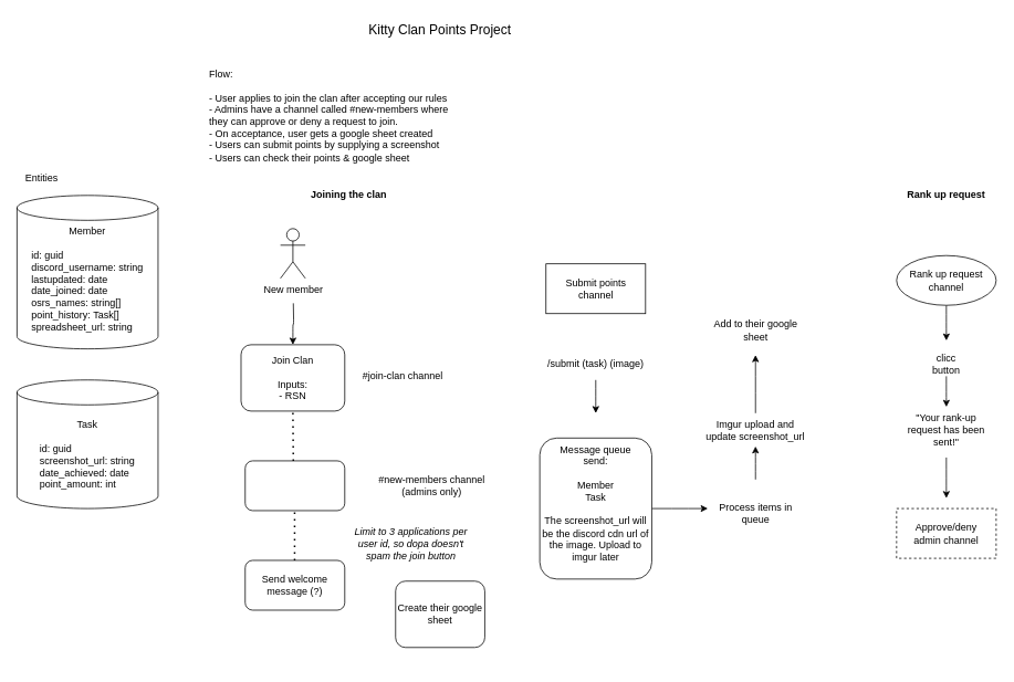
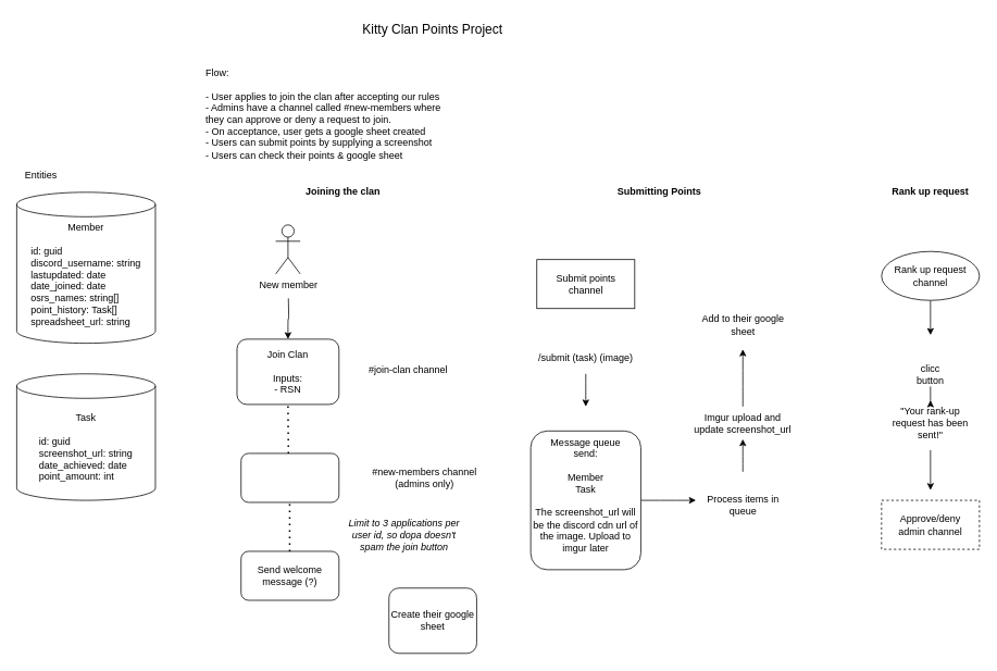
  <mxCell id="0" />
  <mxCell id="1" parent="0" />
  <mxCell id="2" value="Kitty Clan Points Project" style="text;html=1;align=center;verticalAlign=middle;whiteSpace=wrap;rounded=1;strokeWidth=1;fontSize=16;" vertex="1" parent="1"><mxGeometry x="350" y="20" width="360" height="30" as="geometry" /></mxCell>
  <mxCell id="3" value="Flow:&lt;div&gt;&lt;br&gt;&lt;/div&gt;&lt;div&gt;- User applies to join the clan after accepting our rules&lt;/div&gt;&lt;div&gt;- Admins have a channel called #new-members where they can approve or deny a request to join.&lt;/div&gt;&lt;div&gt;- On acceptance, user gets a google sheet created&lt;/div&gt;&lt;div&gt;- Users can submit points by supplying a screenshot&lt;/div&gt;&lt;div&gt;- Users can check their points &amp;amp; google sheet&lt;/div&gt;" style="text;html=1;align=left;verticalAlign=top;whiteSpace=wrap;rounded=1;" vertex="1" parent="1"><mxGeometry x="250" y="75" width="310" height="140" as="geometry" /></mxCell>
  <mxCell id="4" style="edgeStyle=orthogonalEdgeStyle;rounded=1;orthogonalLoop=1;jettySize=auto;html=1;entryX=0.5;entryY=0;entryDx=0;entryDy=0;" edge="1" parent="1" target="6"><mxGeometry relative="1" as="geometry"><mxPoint x="353" y="365" as="sourcePoint" /></mxGeometry></mxCell>
  <mxCell id="5" value="New member" style="shape=umlActor;verticalLabelPosition=bottom;verticalAlign=top;html=1;outlineConnect=0;rounded=1;" vertex="1" parent="1"><mxGeometry x="337.5" y="275" width="30" height="60" as="geometry" /></mxCell>
  <mxCell id="6" value="Join Clan&lt;div&gt;&lt;br&gt;&lt;div&gt;Inputs:&lt;/div&gt;&lt;div&gt;- RSN&lt;/div&gt;&lt;/div&gt;" style="rounded=1;whiteSpace=wrap;html=1;" vertex="1" parent="1"><mxGeometry x="290" y="415" width="125" height="80" as="geometry" /></mxCell>
  <mxCell id="7" value="" style="endArrow=none;dashed=1;html=1;dashPattern=1 3;strokeWidth=2;rounded=1;entryX=0.5;entryY=1;entryDx=0;entryDy=0;" edge="1" parent="1" target="6"><mxGeometry width="50" height="50" relative="1" as="geometry"><mxPoint x="353" y="555" as="sourcePoint" /><mxPoint x="365" y="615" as="targetPoint" /></mxGeometry></mxCell>
  <mxCell id="8" value="" style="rounded=1;whiteSpace=wrap;html=1;" vertex="1" parent="1"><mxGeometry x="295" y="555" width="120" height="60" as="geometry" /></mxCell>
- <mxCell id="9" value="#join-clan channel" style="text;html=1;align=center;verticalAlign=middle;whiteSpace=wrap;rounded=1;" vertex="1" parent="1"><mxGeometry x="425" y="440" width="120" height="25" as="geometry" /></mxCell>
+ <mxCell id="9" value="#join-clan channel" style="text;html=1;align=center;verticalAlign=middle;whiteSpace=wrap;rounded=1;" vertex="1" parent="1"><mxGeometry x="440" y="440" width="120" height="25" as="geometry" /></mxCell>
  <mxCell id="10" value="#new-members channel (admins only)" style="text;html=1;align=center;verticalAlign=middle;whiteSpace=wrap;rounded=1;" vertex="1" parent="1"><mxGeometry x="445" y="575" width="150" height="20" as="geometry" /></mxCell>
  <mxCell id="11" value="Limit to 3 applications per user id, so dopa doesn't spam the join button" style="text;html=1;align=center;verticalAlign=middle;whiteSpace=wrap;rounded=1;fontStyle=2;" vertex="1" parent="1"><mxGeometry x="415" y="625" width="160" height="60" as="geometry" /></mxCell>
  <mxCell id="12" value="Member&lt;div&gt;&lt;br&gt;&lt;/div&gt;&lt;div style=&quot;text-align: left;&quot;&gt;id: guid&lt;/div&gt;&lt;div style=&quot;text-align: left;&quot;&gt;discord_username: string&lt;/div&gt;&lt;div style=&quot;text-align: left;&quot;&gt;lastupdated: date&lt;/div&gt;&lt;div style=&quot;text-align: left;&quot;&gt;date_joined: date&lt;/div&gt;&lt;div style=&quot;text-align: left;&quot;&gt;osrs_names: string[]&lt;/div&gt;&lt;div style=&quot;text-align: left;&quot;&gt;point_history: Task[]&lt;/div&gt;&lt;div style=&quot;text-align: left;&quot;&gt;spreadsheet_url: string&lt;/div&gt;" style="shape=cylinder3;whiteSpace=wrap;html=1;boundedLbl=1;backgroundOutline=1;size=15;verticalAlign=top;fontSize=12;rounded=1;" vertex="1" parent="1"><mxGeometry x="20" y="235" width="170" height="185" as="geometry" /></mxCell>
  <mxCell id="13" value="Entities" style="text;html=1;align=center;verticalAlign=middle;whiteSpace=wrap;rounded=1;" vertex="1" parent="1"><mxGeometry x="20" y="200" width="60" height="30" as="geometry" /></mxCell>
  <mxCell id="14" value="Task&lt;br&gt;&lt;div&gt;&lt;br&gt;&lt;/div&gt;&lt;div style=&quot;text-align: left;&quot;&gt;id: guid&lt;/div&gt;&lt;div style=&quot;text-align: left;&quot;&gt;screenshot_url: string&lt;/div&gt;&lt;div style=&quot;text-align: left;&quot;&gt;date_achieved: date&lt;/div&gt;&lt;div style=&quot;text-align: left;&quot;&gt;point_amount: int&lt;/div&gt;" style="shape=cylinder3;whiteSpace=wrap;html=1;boundedLbl=1;backgroundOutline=1;size=15;rounded=1;" vertex="1" parent="1"><mxGeometry x="20" y="457.5" width="170" height="155" as="geometry" /></mxCell>
  <mxCell id="15" value="Send welcome message (?)" style="rounded=1;whiteSpace=wrap;html=1;" vertex="1" parent="1"><mxGeometry x="295" y="675" width="120" height="60" as="geometry" /></mxCell>
  <mxCell id="16" value="" style="endArrow=none;dashed=1;html=1;dashPattern=1 3;strokeWidth=2;rounded=1;entryX=0.5;entryY=1;entryDx=0;entryDy=0;" edge="1" parent="1"><mxGeometry width="50" height="50" relative="1" as="geometry"><mxPoint x="354.58" y="675" as="sourcePoint" /><mxPoint x="354.58" y="615" as="targetPoint" /></mxGeometry></mxCell>
  <mxCell id="17" value="Joining the clan" style="text;html=1;align=center;verticalAlign=middle;whiteSpace=wrap;rounded=1;fontStyle=1" vertex="1" parent="1"><mxGeometry x="335" y="220" width="170" height="30" as="geometry" /></mxCell>
+ <mxCell id="18" value="Submitting Points" style="text;html=1;align=center;verticalAlign=middle;whiteSpace=wrap;rounded=1;fontStyle=1" vertex="1" parent="1"><mxGeometry x="722.5" y="220" width="170" height="30" as="geometry" /></mxCell>
  <mxCell id="19" value="Submit points channel" style="whiteSpace=wrap;html=1;rounded=0;" vertex="1" parent="1"><mxGeometry x="657.5" y="317.5" width="120" height="60" as="geometry" /></mxCell>
  <mxCell id="20" style="edgeStyle=orthogonalEdgeStyle;rounded=1;orthogonalLoop=1;jettySize=auto;html=1;" edge="1" parent="1" source="21"><mxGeometry relative="1" as="geometry"><mxPoint x="717.5" y="497.5" as="targetPoint" /></mxGeometry></mxCell>
  <mxCell id="21" value="/submit (task) (image)" style="text;html=1;align=center;verticalAlign=middle;whiteSpace=wrap;rounded=1;" vertex="1" parent="1"><mxGeometry x="650" y="417.5" width="135" height="40" as="geometry" /></mxCell>
  <mxCell id="22" style="edgeStyle=orthogonalEdgeStyle;rounded=1;orthogonalLoop=1;jettySize=auto;html=1;" edge="1" parent="1" source="23"><mxGeometry relative="1" as="geometry"><mxPoint x="852.5" y="612.5" as="targetPoint" /></mxGeometry></mxCell>
  <mxCell id="23" value="Message queue&lt;div&gt;send:&lt;/div&gt;&lt;div&gt;&lt;br&gt;&lt;/div&gt;&lt;div&gt;Member&lt;/div&gt;&lt;div&gt;Task&lt;/div&gt;&lt;div&gt;&lt;br&gt;&lt;/div&gt;&lt;div&gt;The screenshot_url will be the discord cdn url of the image. Upload to imgur later&lt;/div&gt;" style="rounded=1;whiteSpace=wrap;html=1;verticalAlign=top;" vertex="1" parent="1"><mxGeometry x="650" y="527.5" width="135" height="170" as="geometry" /></mxCell>
  <mxCell id="24" style="edgeStyle=orthogonalEdgeStyle;rounded=1;orthogonalLoop=1;jettySize=auto;html=1;" edge="1" parent="1" source="25"><mxGeometry relative="1" as="geometry"><mxPoint x="910" y="537.5" as="targetPoint" /></mxGeometry></mxCell>
  <mxCell id="25" value="Process items in queue" style="text;html=1;align=center;verticalAlign=middle;whiteSpace=wrap;rounded=0;" vertex="1" parent="1"><mxGeometry x="852.5" y="577.5" width="115" height="80" as="geometry" /></mxCell>
  <mxCell id="26" style="edgeStyle=orthogonalEdgeStyle;rounded=1;orthogonalLoop=1;jettySize=auto;html=1;" edge="1" parent="1" source="27"><mxGeometry relative="1" as="geometry"><mxPoint x="910" y="427.5" as="targetPoint" /></mxGeometry></mxCell>
  <mxCell id="27" value="Imgur upload and update screenshot_url" style="text;html=1;align=center;verticalAlign=middle;whiteSpace=wrap;rounded=0;" vertex="1" parent="1"><mxGeometry x="844" y="497.5" width="132" height="40" as="geometry" /></mxCell>
  <mxCell id="28" value="Add to their google sheet" style="text;html=1;align=center;verticalAlign=middle;whiteSpace=wrap;rounded=0;" vertex="1" parent="1"><mxGeometry x="858.75" y="367.5" width="102.5" height="60" as="geometry" /></mxCell>
- <mxCell id="29" value="&lt;div&gt;Create their google sheet&lt;/div&gt;" style="rounded=1;whiteSpace=wrap;html=1;verticalAlign=middle;" vertex="1" parent="1"><mxGeometry x="476.25" y="700" width="107.5" height="80" as="geometry" /></mxCell>
+ <mxCell id="29" value="&lt;div&gt;Create their google sheet&lt;/div&gt;" style="rounded=1;whiteSpace=wrap;html=1;verticalAlign=middle;" vertex="1" parent="1"><mxGeometry x="476.25" y="720" width="107.5" height="80" as="geometry" /></mxCell>
  <mxCell id="30" value="Rank up request" style="text;html=1;align=center;verticalAlign=middle;whiteSpace=wrap;rounded=0;fontStyle=1" vertex="1" parent="1"><mxGeometry x="1080" y="215" width="120" height="40" as="geometry" /></mxCell>
  <mxCell id="31" style="edgeStyle=orthogonalEdgeStyle;rounded=1;orthogonalLoop=1;jettySize=auto;html=1;" edge="1" parent="1" source="32"><mxGeometry relative="1" as="geometry"><mxPoint x="1140" y="410" as="targetPoint" /></mxGeometry></mxCell>
  <mxCell id="32" value="Rank up request channel" style="ellipse;whiteSpace=wrap;html=1;" vertex="1" parent="1"><mxGeometry x="1080" y="307.5" width="120" height="60" as="geometry" /></mxCell>
  <mxCell id="33" style="edgeStyle=orthogonalEdgeStyle;rounded=1;orthogonalLoop=1;jettySize=auto;html=1;" edge="1" parent="1" source="34"><mxGeometry relative="1" as="geometry"><mxPoint x="1140" y="490" as="targetPoint" /></mxGeometry></mxCell>
- <mxCell id="34" value="clicc button" style="text;html=1;align=center;verticalAlign=middle;whiteSpace=wrap;rounded=0;" vertex="1" parent="1"><mxGeometry x="1110" y="423" width="60" height="30" as="geometry" /></mxCell>
+ <mxCell id="34" value="clicc button" style="text;html=1;align=center;verticalAlign=middle;whiteSpace=wrap;rounded=0;" vertex="1" parent="1"><mxGeometry x="1110" y="443" width="60" height="30" as="geometry" /></mxCell>
  <mxCell id="35" style="edgeStyle=orthogonalEdgeStyle;rounded=1;orthogonalLoop=1;jettySize=auto;html=1;" edge="1" parent="1" source="36"><mxGeometry relative="1" as="geometry"><mxPoint x="1140" y="600" as="targetPoint" /></mxGeometry></mxCell>
  <mxCell id="36" value="&quot;Your rank-up request has been sent!&quot;" style="text;html=1;align=center;verticalAlign=middle;whiteSpace=wrap;rounded=0;" vertex="1" parent="1"><mxGeometry x="1085" y="484" width="110" height="67" as="geometry" /></mxCell>
  <mxCell id="37" value="Approve/deny&lt;div&gt;admin channel&lt;/div&gt;" style="rounded=0;whiteSpace=wrap;html=1;dashed=1;" vertex="1" parent="1"><mxGeometry x="1080" y="612.5" width="120" height="60" as="geometry" /></mxCell>
